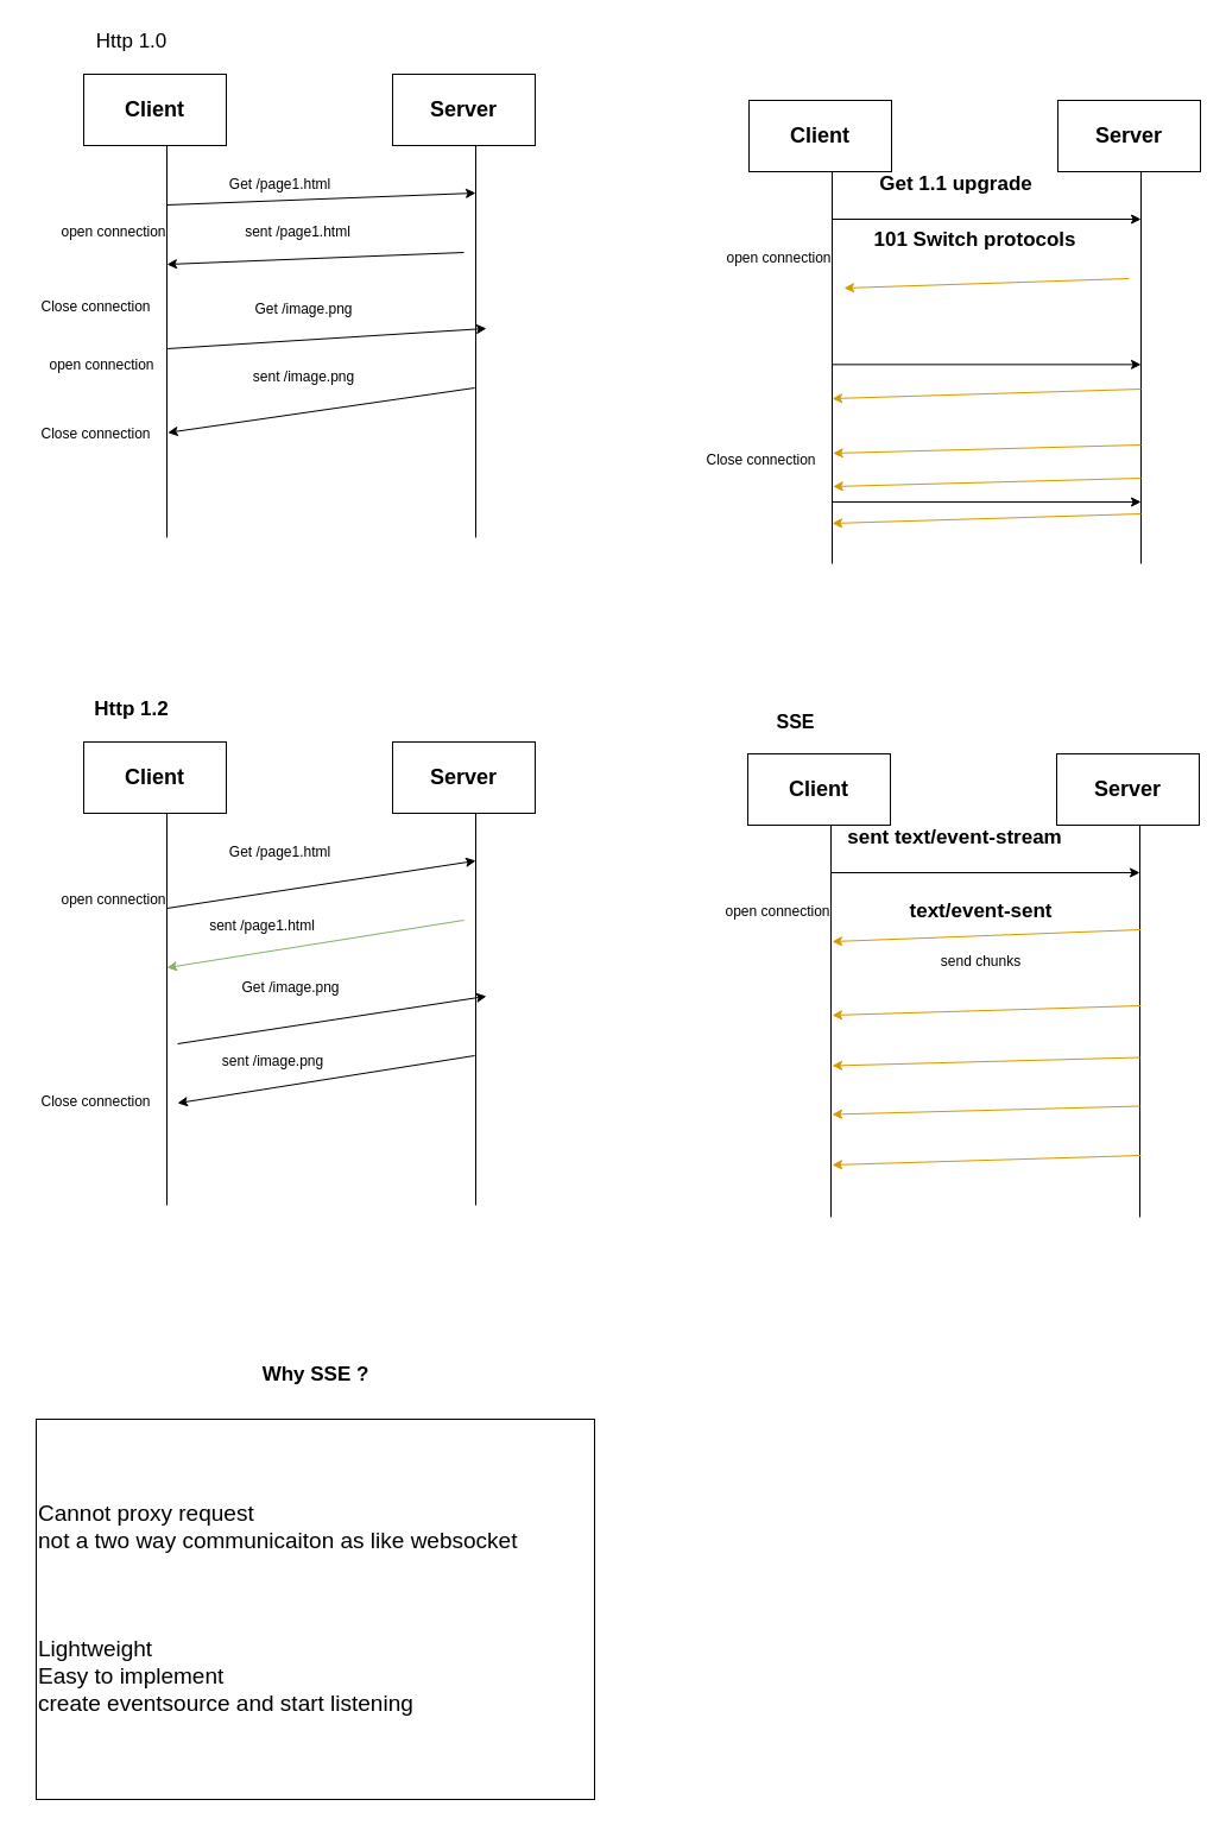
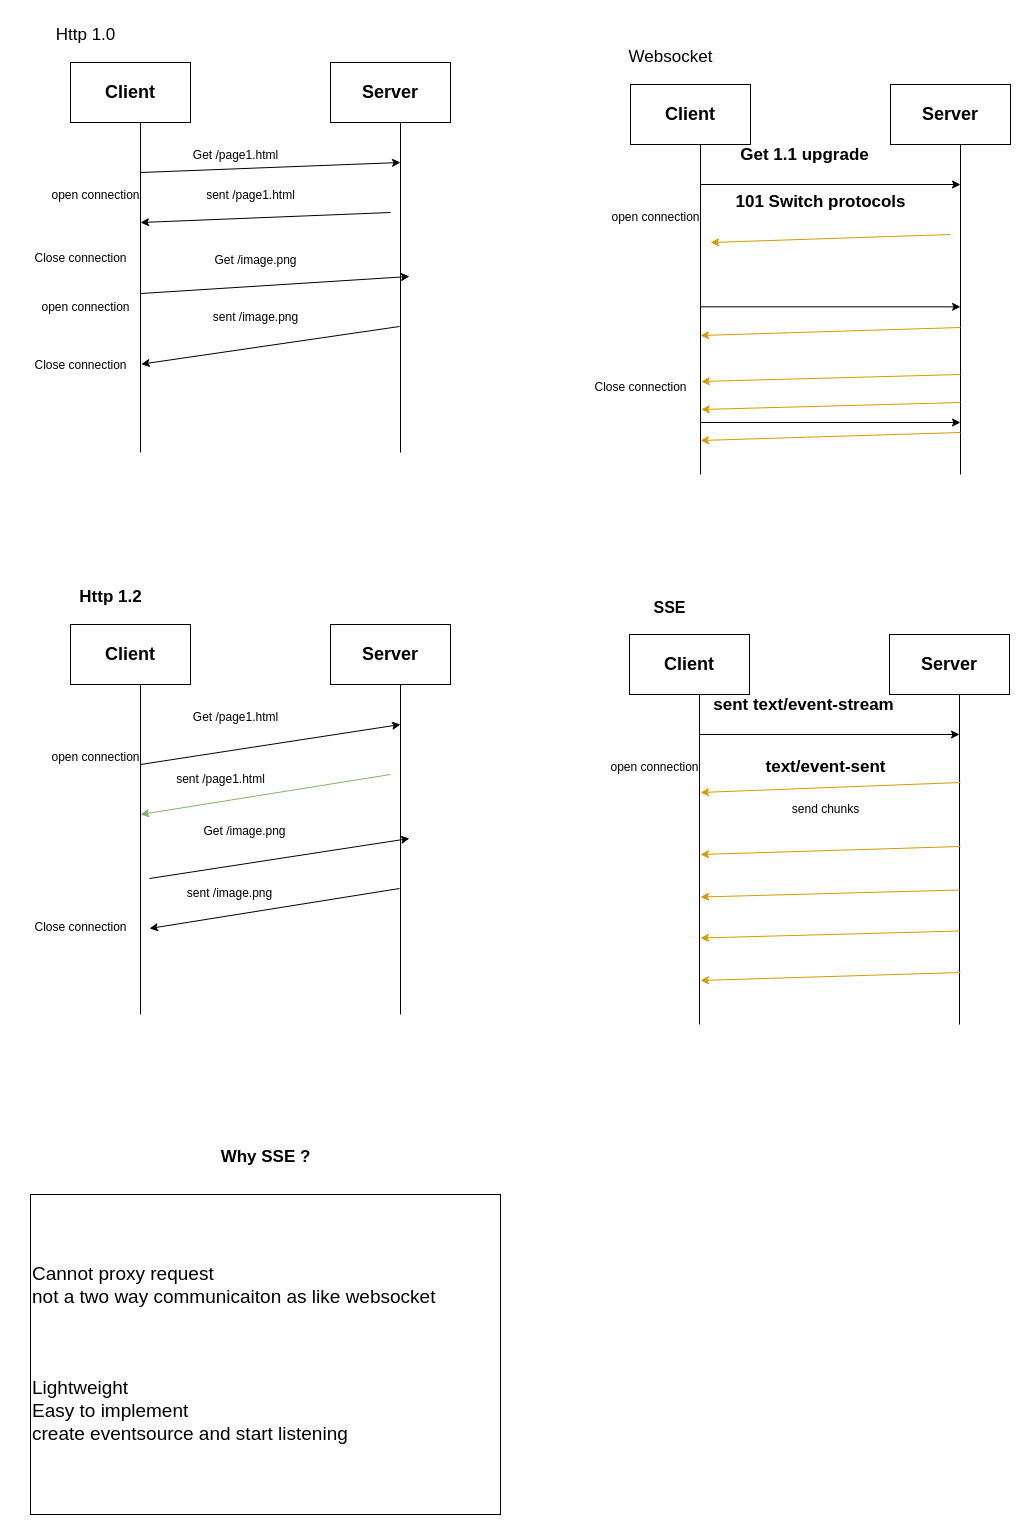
  <mxCell id="0" />
  <mxCell id="1" parent="0" />
  <mxCell id="2" value="&lt;b&gt;&lt;font style=&quot;font-size: 18px;&quot;&gt;Client&lt;/font&gt;&lt;/b&gt;" style="whiteSpace=wrap;html=1;" vertex="1" parent="1"><mxGeometry x="70" y="62" width="120" height="60" as="geometry" /></mxCell>
  <mxCell id="3" value="&lt;b&gt;&lt;font style=&quot;font-size: 18px;&quot;&gt;Server&lt;/font&gt;&lt;/b&gt;" style="whiteSpace=wrap;html=1;" vertex="1" parent="1"><mxGeometry x="330" y="62" width="120" height="60" as="geometry" /></mxCell>
  <mxCell id="4" value="" style="endArrow=none;html=1;rounded=0;" edge="1" parent="1"><mxGeometry width="50" height="50" relative="1" as="geometry"><mxPoint x="140" y="452" as="sourcePoint" /><mxPoint x="140" y="122" as="targetPoint" /></mxGeometry></mxCell>
  <mxCell id="5" value="" style="endArrow=none;html=1;rounded=0;" edge="1" parent="1"><mxGeometry width="50" height="50" relative="1" as="geometry"><mxPoint x="400" y="452" as="sourcePoint" /><mxPoint x="400" y="122" as="targetPoint" /></mxGeometry></mxCell>
  <mxCell id="6" value="" style="endArrow=classic;html=1;rounded=0;" edge="1" parent="1"><mxGeometry width="50" height="50" relative="1" as="geometry"><mxPoint x="140" y="172" as="sourcePoint" /><mxPoint x="400" y="162" as="targetPoint" /></mxGeometry></mxCell>
- <mxCell id="7" value="Http 1.0" style="text;html=1;align=center;verticalAlign=middle;resizable=0;points=[];autosize=1;strokeColor=none;fillColor=none;fontSize=17;" vertex="1" parent="1"><mxGeometry x="70" y="20" width="80" height="30" as="geometry" /></mxCell>
+ <mxCell id="7" value="Http 1.0" style="text;html=1;align=center;verticalAlign=middle;resizable=0;points=[];autosize=1;strokeColor=none;fillColor=none;fontSize=17;" vertex="1" parent="1"><mxGeometry x="45" y="20" width="80" height="30" as="geometry" /></mxCell>
  <mxCell id="8" value="open connection" style="text;html=1;align=center;verticalAlign=middle;resizable=0;points=[];autosize=1;strokeColor=none;fillColor=none;" vertex="1" parent="1"><mxGeometry x="40" y="180" width="110" height="30" as="geometry" /></mxCell>
  <mxCell id="9" value="Get /page1.html" style="text;html=1;align=center;verticalAlign=middle;resizable=0;points=[];autosize=1;strokeColor=none;fillColor=none;" vertex="1" parent="1"><mxGeometry x="180" y="140" width="110" height="30" as="geometry" /></mxCell>
  <mxCell id="10" value="" style="edgeStyle=none;orthogonalLoop=1;jettySize=auto;html=1;rounded=0;" edge="1" parent="1"><mxGeometry width="100" relative="1" as="geometry"><mxPoint x="390" y="212" as="sourcePoint" /><mxPoint x="140" y="222" as="targetPoint" /><Array as="points" /></mxGeometry></mxCell>
  <mxCell id="11" value="sent /page1.html" style="text;html=1;align=center;verticalAlign=middle;resizable=0;points=[];autosize=1;strokeColor=none;fillColor=none;" vertex="1" parent="1"><mxGeometry x="195" y="180" width="110" height="30" as="geometry" /></mxCell>
  <mxCell id="12" value="Close connection&lt;div&gt;&lt;br&gt;&lt;/div&gt;" style="text;html=1;align=center;verticalAlign=middle;resizable=0;points=[];autosize=1;strokeColor=none;fillColor=none;" vertex="1" parent="1"><mxGeometry x="20" y="352" width="120" height="40" as="geometry" /></mxCell>
  <mxCell id="13" value="" style="endArrow=classic;html=1;rounded=0;exitX=1.006;exitY=0.033;exitDx=0;exitDy=0;exitPerimeter=0;" edge="1" parent="1" source="17"><mxGeometry width="50" height="50" relative="1" as="geometry"><mxPoint x="150" y="317" as="sourcePoint" /><mxPoint x="409" y="276" as="targetPoint" /></mxGeometry></mxCell>
  <mxCell id="14" value="Get /image.png" style="text;html=1;align=center;verticalAlign=middle;resizable=0;points=[];autosize=1;strokeColor=none;fillColor=none;" vertex="1" parent="1"><mxGeometry x="200" y="245" width="110" height="30" as="geometry" /></mxCell>
  <mxCell id="15" value="" style="edgeStyle=none;orthogonalLoop=1;jettySize=auto;html=1;rounded=0;entryX=1.006;entryY=0.292;entryDx=0;entryDy=0;entryPerimeter=0;" edge="1" parent="1" target="12"><mxGeometry width="100" relative="1" as="geometry"><mxPoint x="399" y="326" as="sourcePoint" /><mxPoint x="149" y="366" as="targetPoint" /><Array as="points" /></mxGeometry></mxCell>
  <mxCell id="16" value="sent /image.png" style="text;html=1;align=center;verticalAlign=middle;resizable=0;points=[];autosize=1;strokeColor=none;fillColor=none;" vertex="1" parent="1"><mxGeometry x="200" y="302" width="110" height="30" as="geometry" /></mxCell>
  <mxCell id="17" value="open connection" style="text;html=1;align=center;verticalAlign=middle;resizable=0;points=[];autosize=1;strokeColor=none;fillColor=none;" vertex="1" parent="1"><mxGeometry x="30" y="292" width="110" height="30" as="geometry" /></mxCell>
  <mxCell id="18" value="Close connection&lt;div&gt;&lt;br&gt;&lt;/div&gt;" style="text;html=1;align=center;verticalAlign=middle;resizable=0;points=[];autosize=1;strokeColor=none;fillColor=none;" vertex="1" parent="1"><mxGeometry x="20" y="245" width="120" height="40" as="geometry" /></mxCell>
  <mxCell id="19" value="&lt;b&gt;&lt;font style=&quot;font-size: 18px;&quot;&gt;Client&lt;/font&gt;&lt;/b&gt;" style="whiteSpace=wrap;html=1;" vertex="1" parent="1"><mxGeometry x="70" y="624" width="120" height="60" as="geometry" /></mxCell>
  <mxCell id="20" value="&lt;b&gt;&lt;font style=&quot;font-size: 18px;&quot;&gt;Server&lt;/font&gt;&lt;/b&gt;" style="whiteSpace=wrap;html=1;" vertex="1" parent="1"><mxGeometry x="330" y="624" width="120" height="60" as="geometry" /></mxCell>
  <mxCell id="21" value="" style="endArrow=none;html=1;rounded=0;" edge="1" parent="1"><mxGeometry width="50" height="50" relative="1" as="geometry"><mxPoint x="140" y="1014" as="sourcePoint" /><mxPoint x="140" y="684" as="targetPoint" /></mxGeometry></mxCell>
  <mxCell id="22" value="" style="endArrow=none;html=1;rounded=0;" edge="1" parent="1"><mxGeometry width="50" height="50" relative="1" as="geometry"><mxPoint x="400" y="1014" as="sourcePoint" /><mxPoint x="400" y="684" as="targetPoint" /></mxGeometry></mxCell>
  <mxCell id="23" value="" style="endArrow=classic;html=1;rounded=0;" edge="1" parent="1"><mxGeometry width="50" height="50" relative="1" as="geometry"><mxPoint x="140" y="764" as="sourcePoint" /><mxPoint x="400" y="724" as="targetPoint" /></mxGeometry></mxCell>
  <mxCell id="24" value="Http 1.2" style="text;html=1;align=center;verticalAlign=middle;resizable=0;points=[];autosize=1;strokeColor=none;fillColor=none;fontStyle=1;fontSize=17;" vertex="1" parent="1"><mxGeometry x="70" y="582" width="80" height="30" as="geometry" /></mxCell>
  <mxCell id="25" value="open connection" style="text;html=1;align=center;verticalAlign=middle;resizable=0;points=[];autosize=1;strokeColor=none;fillColor=none;" vertex="1" parent="1"><mxGeometry x="40" y="742" width="110" height="30" as="geometry" /></mxCell>
  <mxCell id="26" value="Get /page1.html" style="text;html=1;align=center;verticalAlign=middle;resizable=0;points=[];autosize=1;strokeColor=none;fillColor=none;" vertex="1" parent="1"><mxGeometry x="180" y="702" width="110" height="30" as="geometry" /></mxCell>
  <mxCell id="27" value="" style="edgeStyle=none;orthogonalLoop=1;jettySize=auto;html=1;rounded=0;fillColor=#d5e8d4;strokeColor=#82b366;" edge="1" parent="1"><mxGeometry width="100" relative="1" as="geometry"><mxPoint x="390" y="774" as="sourcePoint" /><mxPoint x="140" y="814" as="targetPoint" /><Array as="points" /></mxGeometry></mxCell>
  <mxCell id="28" value="sent /page1.html" style="text;html=1;align=center;verticalAlign=middle;resizable=0;points=[];autosize=1;strokeColor=none;fillColor=none;" vertex="1" parent="1"><mxGeometry x="165" y="764" width="110" height="30" as="geometry" /></mxCell>
  <mxCell id="29" value="Close connection&lt;div&gt;&lt;br&gt;&lt;/div&gt;" style="text;html=1;align=center;verticalAlign=middle;resizable=0;points=[];autosize=1;strokeColor=none;fillColor=none;" vertex="1" parent="1"><mxGeometry x="20" y="914" width="120" height="40" as="geometry" /></mxCell>
  <mxCell id="30" value="" style="endArrow=classic;html=1;rounded=0;" edge="1" parent="1"><mxGeometry width="50" height="50" relative="1" as="geometry"><mxPoint x="149" y="878" as="sourcePoint" /><mxPoint x="409" y="838" as="targetPoint" /></mxGeometry></mxCell>
  <mxCell id="31" value="Get /image.png" style="text;html=1;align=center;verticalAlign=middle;resizable=0;points=[];autosize=1;strokeColor=none;fillColor=none;" vertex="1" parent="1"><mxGeometry x="189" y="816" width="110" height="30" as="geometry" /></mxCell>
  <mxCell id="32" value="" style="edgeStyle=none;orthogonalLoop=1;jettySize=auto;html=1;rounded=0;" edge="1" parent="1"><mxGeometry width="100" relative="1" as="geometry"><mxPoint x="399" y="888" as="sourcePoint" /><mxPoint x="149" y="928" as="targetPoint" /><Array as="points" /></mxGeometry></mxCell>
  <mxCell id="33" value="sent /image.png" style="text;html=1;align=center;verticalAlign=middle;resizable=0;points=[];autosize=1;strokeColor=none;fillColor=none;" vertex="1" parent="1"><mxGeometry x="174" y="878" width="110" height="30" as="geometry" /></mxCell>
  <mxCell id="34" value="&lt;b&gt;&lt;font style=&quot;font-size: 18px;&quot;&gt;Client&lt;/font&gt;&lt;/b&gt;" style="whiteSpace=wrap;html=1;" vertex="1" parent="1"><mxGeometry x="630" y="84" width="120" height="60" as="geometry" /></mxCell>
  <mxCell id="35" value="&lt;b&gt;&lt;font style=&quot;font-size: 18px;&quot;&gt;Server&lt;/font&gt;&lt;/b&gt;" style="whiteSpace=wrap;html=1;" vertex="1" parent="1"><mxGeometry x="890" y="84" width="120" height="60" as="geometry" /></mxCell>
  <mxCell id="36" value="" style="endArrow=none;html=1;rounded=0;" edge="1" parent="1"><mxGeometry width="50" height="50" relative="1" as="geometry"><mxPoint x="700" y="474" as="sourcePoint" /><mxPoint x="700" y="144" as="targetPoint" /></mxGeometry></mxCell>
  <mxCell id="37" value="" style="endArrow=none;html=1;rounded=0;" edge="1" parent="1"><mxGeometry width="50" height="50" relative="1" as="geometry"><mxPoint x="960" y="474" as="sourcePoint" /><mxPoint x="960" y="144" as="targetPoint" /></mxGeometry></mxCell>
  <mxCell id="38" value="" style="endArrow=classic;html=1;rounded=0;" edge="1" parent="1"><mxGeometry width="50" height="50" relative="1" as="geometry"><mxPoint x="700" y="184" as="sourcePoint" /><mxPoint x="960" y="184" as="targetPoint" /></mxGeometry></mxCell>
+ <mxCell id="39" value="Websocket" style="text;html=1;align=center;verticalAlign=middle;resizable=0;points=[];autosize=1;strokeColor=none;fillColor=none;fontSize=17;" vertex="1" parent="1"><mxGeometry x="615" y="42" width="110" height="30" as="geometry" /></mxCell>
  <mxCell id="40" value="open connection" style="text;html=1;align=center;verticalAlign=middle;resizable=0;points=[];autosize=1;strokeColor=none;fillColor=none;" vertex="1" parent="1"><mxGeometry x="600" y="202" width="110" height="30" as="geometry" /></mxCell>
  <mxCell id="41" value="" style="edgeStyle=none;orthogonalLoop=1;jettySize=auto;html=1;rounded=0;fillColor=#ffe6cc;strokeColor=#d79b00;" edge="1" parent="1"><mxGeometry width="100" relative="1" as="geometry"><mxPoint x="950" y="234" as="sourcePoint" /><mxPoint x="710" y="242" as="targetPoint" /><Array as="points" /></mxGeometry></mxCell>
  <mxCell id="42" value="Close connection&lt;div&gt;&lt;br&gt;&lt;/div&gt;" style="text;html=1;align=center;verticalAlign=middle;resizable=0;points=[];autosize=1;strokeColor=none;fillColor=none;" vertex="1" parent="1"><mxGeometry x="580" y="374" width="120" height="40" as="geometry" /></mxCell>
  <mxCell id="43" value="Get 1.1 upgrade" style="text;html=1;align=center;verticalAlign=middle;resizable=0;points=[];autosize=1;fontStyle=1;fontSize=17;" vertex="1" parent="1"><mxGeometry x="729" y="140" width="150" height="30" as="geometry" /></mxCell>
  <mxCell id="44" value="101 Switch protocols" style="text;html=1;align=center;verticalAlign=middle;resizable=0;points=[];autosize=1;strokeColor=none;fillColor=none;fontStyle=1;fontSize=17;" vertex="1" parent="1"><mxGeometry x="730" y="187" width="180" height="30" as="geometry" /></mxCell>
  <mxCell id="45" value="" style="endArrow=classic;html=1;rounded=0;" edge="1" parent="1"><mxGeometry width="50" height="50" relative="1" as="geometry"><mxPoint x="700" y="306.33" as="sourcePoint" /><mxPoint x="960" y="306.33" as="targetPoint" /></mxGeometry></mxCell>
  <mxCell id="46" value="" style="edgeStyle=none;orthogonalLoop=1;jettySize=auto;html=1;rounded=0;fillColor=#ffe6cc;strokeColor=#d79b00;" edge="1" parent="1"><mxGeometry width="100" relative="1" as="geometry"><mxPoint x="960" y="432" as="sourcePoint" /><mxPoint x="700" y="440" as="targetPoint" /><Array as="points" /></mxGeometry></mxCell>
  <mxCell id="47" value="" style="edgeStyle=none;orthogonalLoop=1;jettySize=auto;html=1;rounded=0;fillColor=#ffe6cc;strokeColor=#d79b00;" edge="1" parent="1"><mxGeometry width="100" relative="1" as="geometry"><mxPoint x="960" y="327" as="sourcePoint" /><mxPoint x="700" y="335" as="targetPoint" /><Array as="points" /></mxGeometry></mxCell>
  <mxCell id="48" value="" style="edgeStyle=none;orthogonalLoop=1;jettySize=auto;html=1;rounded=0;fillColor=#ffe6cc;strokeColor=#d79b00;entryX=1.006;entryY=0.875;entryDx=0;entryDy=0;entryPerimeter=0;" edge="1" parent="1" target="42"><mxGeometry width="100" relative="1" as="geometry"><mxPoint x="960" y="402" as="sourcePoint" /><mxPoint x="720" y="410" as="targetPoint" /><Array as="points" /></mxGeometry></mxCell>
  <mxCell id="49" value="" style="edgeStyle=none;orthogonalLoop=1;jettySize=auto;html=1;rounded=0;fillColor=#ffe6cc;strokeColor=#d79b00;entryX=1.006;entryY=0.175;entryDx=0;entryDy=0;entryPerimeter=0;" edge="1" parent="1" target="42"><mxGeometry width="100" relative="1" as="geometry"><mxPoint x="960" y="374" as="sourcePoint" /><mxPoint x="720" y="382" as="targetPoint" /><Array as="points" /></mxGeometry></mxCell>
  <mxCell id="50" value="" style="endArrow=classic;html=1;rounded=0;" edge="1" parent="1"><mxGeometry width="50" height="50" relative="1" as="geometry"><mxPoint x="700" y="422" as="sourcePoint" /><mxPoint x="960" y="422" as="targetPoint" /></mxGeometry></mxCell>
  <mxCell id="51" value="&lt;b&gt;&lt;font style=&quot;font-size: 18px;&quot;&gt;Client&lt;/font&gt;&lt;/b&gt;" style="whiteSpace=wrap;html=1;" vertex="1" parent="1"><mxGeometry x="629" y="634" width="120" height="60" as="geometry" /></mxCell>
  <mxCell id="52" value="&lt;b&gt;&lt;font style=&quot;font-size: 18px;&quot;&gt;Server&lt;/font&gt;&lt;/b&gt;" style="whiteSpace=wrap;html=1;" vertex="1" parent="1"><mxGeometry x="889" y="634" width="120" height="60" as="geometry" /></mxCell>
  <mxCell id="53" value="" style="endArrow=none;html=1;rounded=0;" edge="1" parent="1"><mxGeometry width="50" height="50" relative="1" as="geometry"><mxPoint x="699" y="1024" as="sourcePoint" /><mxPoint x="699" y="694" as="targetPoint" /></mxGeometry></mxCell>
  <mxCell id="54" value="" style="endArrow=none;html=1;rounded=0;" edge="1" parent="1"><mxGeometry width="50" height="50" relative="1" as="geometry"><mxPoint x="959" y="1024" as="sourcePoint" /><mxPoint x="959" y="694" as="targetPoint" /></mxGeometry></mxCell>
  <mxCell id="55" value="" style="endArrow=classic;html=1;rounded=0;" edge="1" parent="1"><mxGeometry width="50" height="50" relative="1" as="geometry"><mxPoint x="699" y="734" as="sourcePoint" /><mxPoint x="959" y="734" as="targetPoint" /></mxGeometry></mxCell>
  <mxCell id="56" value="SSE" style="text;html=1;align=center;verticalAlign=middle;resizable=0;points=[];autosize=1;strokeColor=none;fillColor=none;fontSize=16;fontStyle=1" vertex="1" parent="1"><mxGeometry x="639" y="592" width="60" height="30" as="geometry" /></mxCell>
  <mxCell id="57" value="open connection" style="text;html=1;align=center;verticalAlign=middle;resizable=0;points=[];autosize=1;strokeColor=none;fillColor=none;" vertex="1" parent="1"><mxGeometry x="599" y="752" width="110" height="30" as="geometry" /></mxCell>
  <mxCell id="58" value="" style="edgeStyle=none;orthogonalLoop=1;jettySize=auto;html=1;rounded=0;fillColor=#ffe6cc;strokeColor=#d79b00;" edge="1" parent="1"><mxGeometry width="100" relative="1" as="geometry"><mxPoint x="960" y="782" as="sourcePoint" /><mxPoint x="700" y="792" as="targetPoint" /><Array as="points" /></mxGeometry></mxCell>
  <mxCell id="59" value="sent text/event-stream" style="text;html=1;align=center;verticalAlign=middle;resizable=0;points=[];autosize=1;fontStyle=1;fontSize=17;" vertex="1" parent="1"><mxGeometry x="708" y="690" width="190" height="30" as="geometry" /></mxCell>
  <mxCell id="60" value="" style="edgeStyle=none;orthogonalLoop=1;jettySize=auto;html=1;rounded=0;fillColor=#ffe6cc;strokeColor=#d79b00;" edge="1" parent="1"><mxGeometry width="100" relative="1" as="geometry"><mxPoint x="960" y="972" as="sourcePoint" /><mxPoint x="700" y="980" as="targetPoint" /><Array as="points" /></mxGeometry></mxCell>
  <mxCell id="61" value="" style="edgeStyle=none;orthogonalLoop=1;jettySize=auto;html=1;rounded=0;fillColor=#ffe6cc;strokeColor=#d79b00;" edge="1" parent="1"><mxGeometry width="100" relative="1" as="geometry"><mxPoint x="960" y="846" as="sourcePoint" /><mxPoint x="700" y="854" as="targetPoint" /><Array as="points" /></mxGeometry></mxCell>
  <mxCell id="62" value="" style="edgeStyle=none;orthogonalLoop=1;jettySize=auto;html=1;rounded=0;fillColor=#ffe6cc;strokeColor=#d79b00;entryX=1.006;entryY=0.875;entryDx=0;entryDy=0;entryPerimeter=0;" edge="1" parent="1"><mxGeometry width="100" relative="1" as="geometry"><mxPoint x="959" y="930.5" as="sourcePoint" /><mxPoint x="700" y="937.5" as="targetPoint" /><Array as="points" /></mxGeometry></mxCell>
  <mxCell id="63" value="" style="edgeStyle=none;orthogonalLoop=1;jettySize=auto;html=1;rounded=0;fillColor=#ffe6cc;strokeColor=#d79b00;entryX=1.006;entryY=0.175;entryDx=0;entryDy=0;entryPerimeter=0;" edge="1" parent="1"><mxGeometry width="100" relative="1" as="geometry"><mxPoint x="959" y="889.5" as="sourcePoint" /><mxPoint x="700" y="896.5" as="targetPoint" /><Array as="points" /></mxGeometry></mxCell>
  <mxCell id="64" value="text/event-sent" style="text;html=1;align=center;verticalAlign=middle;resizable=0;points=[];autosize=1;fontStyle=1;fontSize=17;" vertex="1" parent="1"><mxGeometry x="750" y="752" width="150" height="30" as="geometry" /></mxCell>
  <mxCell id="65" value="send chunks" style="text;html=1;align=center;verticalAlign=middle;resizable=0;points=[];autosize=1;strokeColor=none;fillColor=none;" vertex="1" parent="1"><mxGeometry x="780" y="794" width="90" height="30" as="geometry" /></mxCell>
  <mxCell id="66" value="Why SSE ?" style="text;html=1;align=center;verticalAlign=middle;resizable=0;points=[];autosize=1;strokeColor=none;fillColor=none;fontSize=17;fontStyle=1" vertex="1" parent="1"><mxGeometry x="210" y="1142" width="110" height="30" as="geometry" /></mxCell>
  <mxCell id="67" value="Cannot proxy request&lt;div&gt;not a two way communicaiton as like websocket&lt;/div&gt;&lt;div&gt;&lt;br&gt;&lt;/div&gt;&lt;div&gt;&lt;br&gt;&lt;/div&gt;&lt;div&gt;&lt;br&gt;&lt;/div&gt;&lt;div&gt;Lightweight&lt;/div&gt;&lt;div&gt;Easy to implement&lt;/div&gt;&lt;div&gt;create eventsource and start listening&amp;nbsp;&lt;/div&gt;" style="whiteSpace=wrap;html=1;align=left;fontSize=19;" vertex="1" parent="1"><mxGeometry x="30" y="1194" width="470" height="320" as="geometry" /></mxCell>
